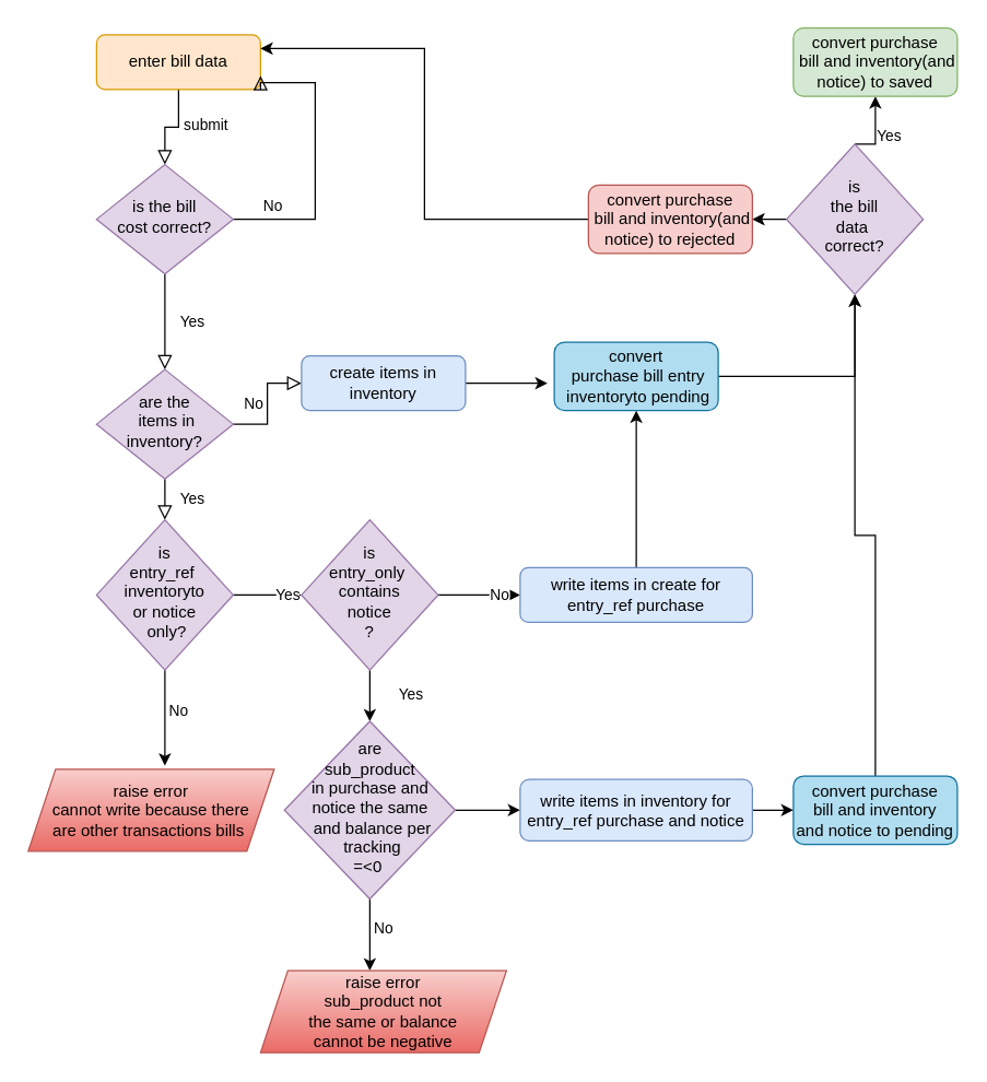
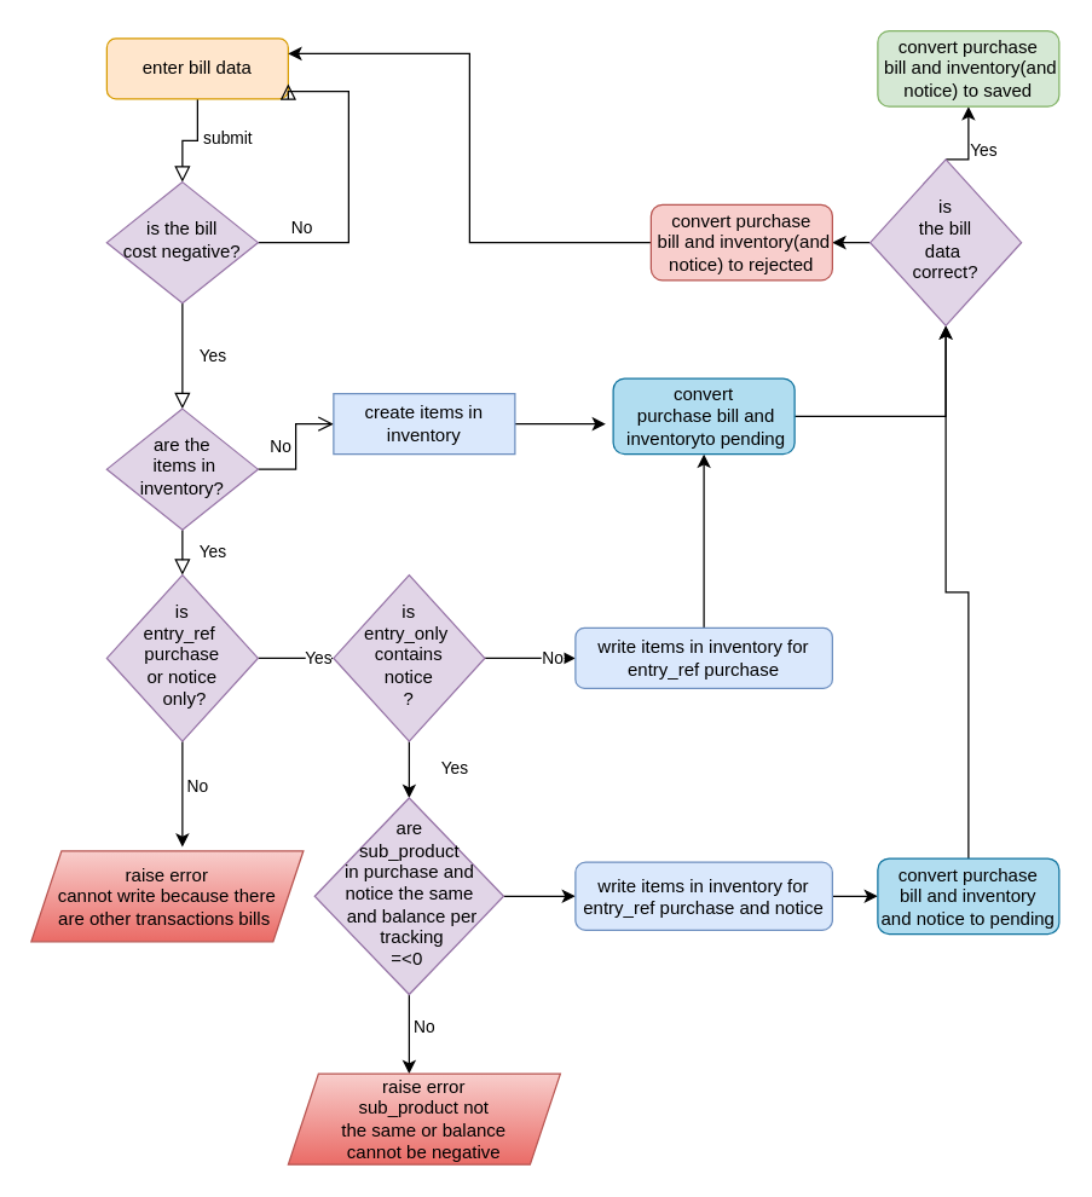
  <mxCell id="0" />
  <mxCell id="1" parent="0" />
  <mxCell id="2" value="submit" style="rounded=0;html=1;jettySize=auto;orthogonalLoop=1;fontSize=11;endArrow=block;endFill=0;endSize=8;strokeWidth=1;shadow=0;labelBackgroundColor=none;edgeStyle=orthogonalEdgeStyle;" parent="1" source="3" target="6" edge="1"><mxGeometry x="-0.2" y="20" relative="1" as="geometry"><mxPoint as="offset" /></mxGeometry></mxCell>
  <mxCell id="3" value="enter bill data" style="rounded=1;whiteSpace=wrap;html=1;fontSize=12;glass=0;strokeWidth=1;shadow=0;fillColor=#ffe6cc;strokeColor=#d79b00;" parent="1" vertex="1"><mxGeometry x="70" y="25" width="120" height="40" as="geometry" /></mxCell>
  <mxCell id="4" value="Yes" style="rounded=0;html=1;jettySize=auto;orthogonalLoop=1;fontSize=11;endArrow=block;endFill=0;endSize=8;strokeWidth=1;shadow=0;labelBackgroundColor=none;edgeStyle=orthogonalEdgeStyle;" parent="1" source="6" target="9" edge="1"><mxGeometry y="20" relative="1" as="geometry"><mxPoint as="offset" /></mxGeometry></mxCell>
  <mxCell id="5" value="No" style="edgeStyle=orthogonalEdgeStyle;rounded=0;html=1;jettySize=auto;orthogonalLoop=1;fontSize=11;endArrow=block;endFill=0;endSize=8;strokeWidth=1;shadow=0;labelBackgroundColor=none;entryX=1;entryY=0.75;entryDx=0;entryDy=0;" parent="1" source="6" target="3" edge="1"><mxGeometry x="-0.714" y="10" relative="1" as="geometry"><mxPoint as="offset" /><mxPoint x="220" y="160" as="targetPoint" /><Array as="points"><mxPoint x="230" y="160" /><mxPoint x="230" y="60" /></Array></mxGeometry></mxCell>
- <mxCell id="6" value="is the bill &lt;br&gt;cost&amp;nbsp;correct?" style="rhombus;whiteSpace=wrap;html=1;shadow=0;fontFamily=Helvetica;fontSize=12;align=center;strokeWidth=1;spacing=6;spacingTop=-4;fillColor=#e1d5e7;strokeColor=#9673a6;" parent="1" vertex="1"><mxGeometry x="70" y="120" width="100" height="80" as="geometry" /></mxCell>
+ <mxCell id="6" value="is the bill &lt;br&gt;cost&amp;nbsp;negative?" style="rhombus;whiteSpace=wrap;html=1;shadow=0;fontFamily=Helvetica;fontSize=12;align=center;strokeWidth=1;spacing=6;spacingTop=-4;fillColor=#e1d5e7;strokeColor=#9673a6;" parent="1" vertex="1"><mxGeometry x="70" y="120" width="100" height="80" as="geometry" /></mxCell>
  <mxCell id="7" value="Yes" style="rounded=0;html=1;jettySize=auto;orthogonalLoop=1;fontSize=11;endArrow=block;endFill=0;endSize=8;strokeWidth=1;shadow=0;labelBackgroundColor=none;edgeStyle=orthogonalEdgeStyle;" parent="1" source="9" edge="1"><mxGeometry y="20" relative="1" as="geometry"><mxPoint as="offset" /><mxPoint x="120" y="380" as="targetPoint" /></mxGeometry></mxCell>
- <mxCell id="8" value="No" style="edgeStyle=orthogonalEdgeStyle;rounded=0;html=1;jettySize=auto;orthogonalLoop=1;fontSize=11;endArrow=block;endFill=0;endSize=8;strokeWidth=1;shadow=0;labelBackgroundColor=none;" parent="1" source="9" target="11" edge="1"><mxGeometry y="10" relative="1" as="geometry"><mxPoint as="offset" /></mxGeometry></mxCell>
+ <mxCell id="8" value="No" style="edgeStyle=orthogonalEdgeStyle;rounded=0;html=1;jettySize=auto;orthogonalLoop=1;fontSize=11;endArrow=open;endFill=0;endSize=8;strokeWidth=1;shadow=0;labelBackgroundColor=none;" parent="1" source="9" target="11" edge="1"><mxGeometry y="10" relative="1" as="geometry"><mxPoint as="offset" /></mxGeometry></mxCell>
  <mxCell id="9" value="are the&lt;br&gt;&amp;nbsp;items in inventory?" style="rhombus;whiteSpace=wrap;html=1;shadow=0;fontFamily=Helvetica;fontSize=12;align=center;strokeWidth=1;spacing=6;spacingTop=-4;fillColor=#e1d5e7;strokeColor=#9673a6;" parent="1" vertex="1"><mxGeometry x="70" y="270" width="100" height="80" as="geometry" /></mxCell>
  <mxCell id="10" style="edgeStyle=orthogonalEdgeStyle;rounded=0;orthogonalLoop=1;jettySize=auto;html=1;" edge="1" parent="1" source="11"><mxGeometry relative="1" as="geometry"><mxPoint x="400" y="280" as="targetPoint" /></mxGeometry></mxCell>
- <mxCell id="11" value="create items in inventory" style="rounded=1;whiteSpace=wrap;html=1;fontSize=12;glass=0;strokeWidth=1;shadow=0;fillColor=#dae8fc;strokeColor=#6c8ebf;" parent="1" vertex="1"><mxGeometry x="220" y="260" width="120" height="40" as="geometry" /></mxCell>
+ <mxCell id="11" value="create items in inventory" style="whiteSpace=wrap;html=1;fontSize=12;glass=0;strokeWidth=1;shadow=0;fillColor=#dae8fc;strokeColor=#6c8ebf;rounded=0;" parent="1" vertex="1"><mxGeometry x="220" y="260" width="120" height="40" as="geometry" /></mxCell>
  <mxCell id="12" value="Yes" style="edgeStyle=orthogonalEdgeStyle;rounded=0;orthogonalLoop=1;jettySize=auto;html=1;" edge="1" parent="1" source="14"><mxGeometry y="15" relative="1" as="geometry"><mxPoint x="220" y="435" as="targetPoint" /><mxPoint as="offset" /></mxGeometry></mxCell>
  <mxCell id="13" value="No" style="edgeStyle=orthogonalEdgeStyle;rounded=0;orthogonalLoop=1;jettySize=auto;html=1;" edge="1" parent="1" source="14"><mxGeometry x="-0.143" y="10" relative="1" as="geometry"><mxPoint x="120" y="560" as="targetPoint" /><mxPoint as="offset" /></mxGeometry></mxCell>
- <mxCell id="14" value="is &lt;br&gt;entry_ref&amp;nbsp;&lt;br&gt;inventoryto &lt;br&gt;or&amp;nbsp;notice&lt;br&gt;&amp;nbsp;only?" style="rhombus;whiteSpace=wrap;html=1;shadow=0;fontFamily=Helvetica;fontSize=12;align=center;strokeWidth=1;spacing=6;spacingTop=-4;fillColor=#e1d5e7;strokeColor=#9673a6;" vertex="1" parent="1"><mxGeometry x="70" y="380" width="100" height="110" as="geometry" /></mxCell>
+ <mxCell id="14" value="is &lt;br&gt;entry_ref&amp;nbsp;&lt;br&gt;purchase &lt;br&gt;or&amp;nbsp;notice&lt;br&gt;&amp;nbsp;only?" style="rhombus;whiteSpace=wrap;html=1;shadow=0;fontFamily=Helvetica;fontSize=12;align=center;strokeWidth=1;spacing=6;spacingTop=-4;fillColor=#e1d5e7;strokeColor=#9673a6;" vertex="1" parent="1"><mxGeometry x="70" y="380" width="100" height="110" as="geometry" /></mxCell>
  <mxCell id="15" value="No" style="edgeStyle=orthogonalEdgeStyle;rounded=0;orthogonalLoop=1;jettySize=auto;html=1;" edge="1" parent="1" source="17"><mxGeometry y="15" relative="1" as="geometry"><mxPoint x="380" y="435" as="targetPoint" /><mxPoint as="offset" /></mxGeometry></mxCell>
  <mxCell id="16" value="Yes" style="edgeStyle=orthogonalEdgeStyle;rounded=0;orthogonalLoop=1;jettySize=auto;html=1;entryX=0.5;entryY=0;entryDx=0;entryDy=0;" edge="1" parent="1" source="17" target="22"><mxGeometry x="0.059" y="10" relative="1" as="geometry"><mxPoint x="270" y="530" as="targetPoint" /><mxPoint x="20" as="offset" /></mxGeometry></mxCell>
  <mxCell id="17" value="is &lt;br&gt;entry_only&amp;nbsp;&lt;br&gt;contains &lt;br&gt;notice&lt;br&gt;?" style="rhombus;whiteSpace=wrap;html=1;shadow=0;fontFamily=Helvetica;fontSize=12;align=center;strokeWidth=1;spacing=6;spacingTop=-4;fillColor=#e1d5e7;strokeColor=#9673a6;" vertex="1" parent="1"><mxGeometry x="220" y="380" width="100" height="110" as="geometry" /></mxCell>
  <mxCell id="18" style="edgeStyle=orthogonalEdgeStyle;rounded=0;orthogonalLoop=1;jettySize=auto;html=1;entryX=0.5;entryY=1;entryDx=0;entryDy=0;" edge="1" parent="1" source="19" target="28"><mxGeometry relative="1" as="geometry" /></mxCell>
- <mxCell id="19" value="write items in create for entry_ref purchase" style="rounded=1;whiteSpace=wrap;html=1;fontSize=12;glass=0;strokeWidth=1;shadow=0;fillColor=#dae8fc;strokeColor=#6c8ebf;" vertex="1" parent="1"><mxGeometry x="380" y="415" width="170" height="40" as="geometry" /></mxCell>
+ <mxCell id="19" value="write items in inventory for entry_ref purchase" style="rounded=1;whiteSpace=wrap;html=1;fontSize=12;glass=0;strokeWidth=1;shadow=0;fillColor=#dae8fc;strokeColor=#6c8ebf;" vertex="1" parent="1"><mxGeometry x="380" y="415" width="170" height="40" as="geometry" /></mxCell>
  <mxCell id="20" value="No" style="edgeStyle=orthogonalEdgeStyle;rounded=0;orthogonalLoop=1;jettySize=auto;html=1;" edge="1" parent="1" source="22"><mxGeometry x="-0.2" y="10" relative="1" as="geometry"><mxPoint x="270" y="710" as="targetPoint" /><mxPoint as="offset" /></mxGeometry></mxCell>
  <mxCell id="21" style="edgeStyle=orthogonalEdgeStyle;rounded=0;orthogonalLoop=1;jettySize=auto;html=1;entryX=0;entryY=0.5;entryDx=0;entryDy=0;" edge="1" parent="1" source="22" target="24"><mxGeometry relative="1" as="geometry" /></mxCell>
  <mxCell id="22" value="are &lt;br&gt;sub_product&lt;br&gt;in purchase&amp;nbsp;and&lt;br&gt;notice the same&lt;br&gt;&amp;nbsp;and&amp;nbsp;balance per&lt;br&gt;&amp;nbsp;tracking&lt;br&gt;=&amp;lt;0&amp;nbsp;" style="rhombus;whiteSpace=wrap;html=1;shadow=0;fontFamily=Helvetica;fontSize=12;align=center;strokeWidth=1;spacing=6;spacingTop=-4;fillColor=#e1d5e7;strokeColor=#9673a6;" vertex="1" parent="1"><mxGeometry x="207.5" y="527.5" width="125" height="130" as="geometry" /></mxCell>
  <mxCell id="23" style="edgeStyle=orthogonalEdgeStyle;rounded=0;orthogonalLoop=1;jettySize=auto;html=1;entryX=0;entryY=0.5;entryDx=0;entryDy=0;" edge="1" parent="1" source="24" target="30"><mxGeometry relative="1" as="geometry" /></mxCell>
  <mxCell id="24" value="write items in inventory for entry_ref purchase and notice" style="rounded=1;whiteSpace=wrap;html=1;fontSize=12;glass=0;strokeWidth=1;shadow=0;fillColor=#dae8fc;strokeColor=#6c8ebf;" vertex="1" parent="1"><mxGeometry x="380" y="570" width="170" height="45" as="geometry" /></mxCell>
  <mxCell id="25" value="raise error &lt;br&gt;sub_product not &lt;br&gt;the same or balance &lt;br&gt;cannot be negative" style="shape=parallelogram;perimeter=parallelogramPerimeter;whiteSpace=wrap;html=1;fixedSize=1;fillColor=#f8cecc;strokeColor=#b85450;gradientColor=#ea6b66;" vertex="1" parent="1"><mxGeometry x="190" y="710" width="180" height="60" as="geometry" /></mxCell>
  <mxCell id="26" value="raise error &lt;br&gt;cannot write because there &lt;br&gt;are other transactions bills&amp;nbsp;&lt;br&gt;" style="shape=parallelogram;perimeter=parallelogramPerimeter;whiteSpace=wrap;html=1;fixedSize=1;fillColor=#f8cecc;strokeColor=#b85450;gradientColor=#ea6b66;" vertex="1" parent="1"><mxGeometry x="20" y="562.5" width="180" height="60" as="geometry" /></mxCell>
  <mxCell id="27" style="edgeStyle=orthogonalEdgeStyle;rounded=0;orthogonalLoop=1;jettySize=auto;html=1;" edge="1" parent="1" source="28" target="33"><mxGeometry relative="1" as="geometry" /></mxCell>
- <mxCell id="28" value="convert&lt;br&gt;&amp;nbsp;purchase bill entry&lt;br&gt;&amp;nbsp;inventoryto pending" style="rounded=1;whiteSpace=wrap;html=1;fontSize=12;glass=0;strokeWidth=1;shadow=0;fillColor=#b1ddf0;strokeColor=#10739e;" vertex="1" parent="1"><mxGeometry x="405" y="250" width="120" height="50" as="geometry" /></mxCell>
+ <mxCell id="28" value="convert&lt;br&gt;&amp;nbsp;purchase bill and&lt;br&gt;&amp;nbsp;inventoryto pending" style="rounded=1;whiteSpace=wrap;html=1;fontSize=12;glass=0;strokeWidth=1;shadow=0;fillColor=#b1ddf0;strokeColor=#10739e;" vertex="1" parent="1"><mxGeometry x="405" y="250" width="120" height="50" as="geometry" /></mxCell>
  <mxCell id="29" style="edgeStyle=orthogonalEdgeStyle;rounded=0;orthogonalLoop=1;jettySize=auto;html=1;entryX=0.5;entryY=1;entryDx=0;entryDy=0;" edge="1" parent="1" source="30" target="33"><mxGeometry relative="1" as="geometry"><mxPoint x="640" y="370" as="targetPoint" /></mxGeometry></mxCell>
  <mxCell id="30" value="convert purchase&lt;br&gt;bill and inventory &lt;br&gt;and notice to pending" style="rounded=1;whiteSpace=wrap;html=1;fontSize=12;glass=0;strokeWidth=1;shadow=0;fillColor=#b1ddf0;strokeColor=#10739e;" vertex="1" parent="1"><mxGeometry x="580" y="567.5" width="120" height="50" as="geometry" /></mxCell>
  <mxCell id="31" value="Yes" style="edgeStyle=orthogonalEdgeStyle;rounded=0;orthogonalLoop=1;jettySize=auto;html=1;exitX=0.5;exitY=0;exitDx=0;exitDy=0;" edge="1" parent="1" source="33"><mxGeometry x="-0.143" y="-10" relative="1" as="geometry"><mxPoint x="640" y="70" as="targetPoint" /><mxPoint as="offset" /></mxGeometry></mxCell>
  <mxCell id="32" style="edgeStyle=orthogonalEdgeStyle;rounded=0;orthogonalLoop=1;jettySize=auto;html=1;entryX=1;entryY=0.5;entryDx=0;entryDy=0;" edge="1" parent="1" source="33" target="36"><mxGeometry relative="1" as="geometry" /></mxCell>
  <mxCell id="33" value="is&lt;br&gt;the bill &lt;br&gt;data&amp;nbsp;&lt;br&gt;correct?" style="rhombus;whiteSpace=wrap;html=1;shadow=0;fontFamily=Helvetica;fontSize=12;align=center;strokeWidth=1;spacing=6;spacingTop=-4;fillColor=#e1d5e7;strokeColor=#9673a6;" vertex="1" parent="1"><mxGeometry x="575" y="105" width="100" height="110" as="geometry" /></mxCell>
  <mxCell id="34" value="convert purchase&lt;br style=&quot;border-color: var(--border-color);&quot;&gt;&amp;nbsp;bill and inventory(and notice) to saved" style="rounded=1;whiteSpace=wrap;html=1;fontSize=12;glass=0;strokeWidth=1;shadow=0;fillColor=#d5e8d4;strokeColor=#82b366;" vertex="1" parent="1"><mxGeometry x="580" y="20" width="120" height="50" as="geometry" /></mxCell>
  <mxCell id="35" style="edgeStyle=orthogonalEdgeStyle;rounded=0;orthogonalLoop=1;jettySize=auto;html=1;entryX=1;entryY=0.25;entryDx=0;entryDy=0;" edge="1" parent="1" source="36" target="3"><mxGeometry relative="1" as="geometry" /></mxCell>
  <mxCell id="36" value="convert purchase&lt;br style=&quot;border-color: var(--border-color);&quot;&gt;&amp;nbsp;bill and inventory(and notice) to rejected" style="rounded=1;whiteSpace=wrap;html=1;fontSize=12;glass=0;strokeWidth=1;shadow=0;fillColor=#f8cecc;strokeColor=#b85450;" vertex="1" parent="1"><mxGeometry x="430" y="135" width="120" height="50" as="geometry" /></mxCell>
